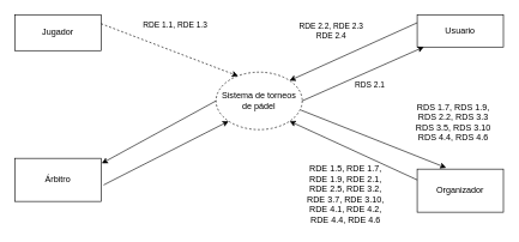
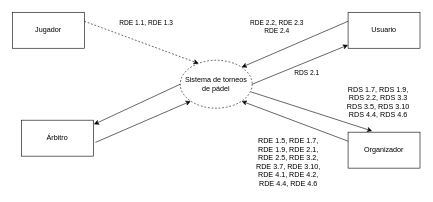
  <mxCell id="0" />
  <mxCell id="1" parent="0" />
- <mxCell id="2" value="Jugador" style="rounded=0;whiteSpace=wrap;html=1;" parent="1" vertex="1"><mxGeometry x="20" y="20" width="120" height="50" as="geometry" /></mxCell>
+ <mxCell id="2" value="Jugador" style="rounded=0;whiteSpace=wrap;html=1;" parent="1" vertex="1"><mxGeometry x="20" y="20" width="120" height="60" as="geometry" /></mxCell>
  <mxCell id="3" value="Sistema de torneos de pádel" style="ellipse;whiteSpace=wrap;html=1;dashed=1;" parent="1" vertex="1"><mxGeometry x="300" y="100" width="120" height="80" as="geometry" /></mxCell>
  <mxCell id="4" value="RDE 1.1, RDE 1.3" style="endArrow=classic;html=1;exitX=1;exitY=0.25;exitDx=0;exitDy=0;entryX=0.256;entryY=0.067;entryDx=0;entryDy=0;entryPerimeter=0;dashed=1;" parent="1" source="2" target="3" edge="1"><mxGeometry x="-0.05" y="34" width="50" height="50" relative="1" as="geometry"><mxPoint x="330" y="230" as="sourcePoint" /><mxPoint x="380" y="180" as="targetPoint" /><Array as="points" /><mxPoint as="offset" /></mxGeometry></mxCell>
- <mxCell id="5" value="Árbitro" style="rounded=0;whiteSpace=wrap;html=1;" parent="1" vertex="1"><mxGeometry x="20" y="220" width="120" height="60" as="geometry" /></mxCell>
- <mxCell id="6" value="Usuario" style="rounded=0;whiteSpace=wrap;html=1;" parent="1" vertex="1"><mxGeometry x="580" y="20" width="120" height="45" as="geometry" /></mxCell>
- <mxCell id="7" value="Organizador" style="rounded=0;whiteSpace=wrap;html=1;" parent="1" vertex="1"><mxGeometry x="580" y="235" width="120" height="60" as="geometry" /></mxCell>
+ <mxCell id="5" value="Árbitro" style="rounded=0;whiteSpace=wrap;html=1;" parent="1" vertex="1"><mxGeometry x="35" y="200" width="120" height="60" as="geometry" /></mxCell>
+ <mxCell id="6" value="Usuario" style="rounded=0;whiteSpace=wrap;html=1;" parent="1" vertex="1"><mxGeometry x="580" y="20" width="120" height="60" as="geometry" /></mxCell>
+ <mxCell id="7" value="Organizador" style="rounded=0;whiteSpace=wrap;html=1;" parent="1" vertex="1"><mxGeometry x="580" y="220" width="120" height="60" as="geometry" /></mxCell>
  <mxCell id="8" value="" style="endArrow=classic;html=1;exitX=0;exitY=0.25;exitDx=0;exitDy=0;entryX=1;entryY=1;entryDx=0;entryDy=0;" parent="1" source="7" target="3" edge="1"><mxGeometry width="50" height="50" relative="1" as="geometry"><mxPoint x="330" y="200" as="sourcePoint" /><mxPoint x="380" y="150" as="targetPoint" /></mxGeometry></mxCell>
  <mxCell id="9" value="RDE 1.5, RDE 1.7, &lt;br&gt;RDE 1.9, RDE 2.1,&lt;br&gt;&lt;div&gt;RDE 2.5, RDE 3.2,&lt;/div&gt;&lt;div&gt; RDE 3.7, RDE 3.10,&lt;/div&gt;&lt;div&gt; RDE 4.1, RDE 4.2,&lt;/div&gt;&lt;div&gt;RDE 4.4, RDE 4.6&lt;/div&gt;" style="text;html=1;align=center;verticalAlign=middle;resizable=0;points=[];autosize=1;" parent="1" vertex="1"><mxGeometry x="420" y="225" width="120" height="90" as="geometry" /></mxCell>
  <mxCell id="10" value="" style="endArrow=classic;html=1;exitX=1.029;exitY=0.618;exitDx=0;exitDy=0;exitPerimeter=0;entryX=0;entryY=1;entryDx=0;entryDy=0;" parent="1" source="5" target="3" edge="1"><mxGeometry width="50" height="50" relative="1" as="geometry"><mxPoint x="330" y="200" as="sourcePoint" /><mxPoint x="380" y="150" as="targetPoint" /></mxGeometry></mxCell>
  <mxCell id="11" value="" style="endArrow=classic;html=1;exitX=0.985;exitY=0.661;exitDx=0;exitDy=0;exitPerimeter=0;entryX=0.336;entryY=-0.031;entryDx=0;entryDy=0;entryPerimeter=0;" parent="1" source="3" target="7" edge="1"><mxGeometry width="50" height="50" relative="1" as="geometry"><mxPoint x="330" y="190" as="sourcePoint" /><mxPoint x="380" y="140" as="targetPoint" /></mxGeometry></mxCell>
  <mxCell id="12" value="RDS 1.7, RDS 1.9, &lt;br&gt;&lt;div&gt;RDS 2.2, RDS 3.3&lt;/div&gt;&lt;div&gt;RDS 3.5, RDS 3.10&lt;br&gt;&lt;/div&gt;RDS 4.4, RDS 4.6" style="text;html=1;align=center;verticalAlign=middle;resizable=0;points=[];autosize=1;" parent="1" vertex="1"><mxGeometry x="570" y="140" width="120" height="60" as="geometry" /></mxCell>
  <mxCell id="13" value="" style="endArrow=classic;html=1;entryX=1;entryY=0;entryDx=0;entryDy=0;exitX=0;exitY=0.25;exitDx=0;exitDy=0;" parent="1" source="6" target="3" edge="1"><mxGeometry width="50" height="50" relative="1" as="geometry"><mxPoint x="330" y="260" as="sourcePoint" /><mxPoint x="380" y="210" as="targetPoint" /></mxGeometry></mxCell>
  <mxCell id="14" value="RDE 2.2, RDE 2.3&lt;br&gt;RDE 2.4" style="edgeLabel;html=1;align=center;verticalAlign=middle;resizable=0;points=[];" parent="13" vertex="1" connectable="0"><mxGeometry x="0.16" y="-1" relative="1" as="geometry"><mxPoint x="-16.71" y="-34.84" as="offset" /></mxGeometry></mxCell>
  <mxCell id="15" value="" style="endArrow=classic;html=1;exitX=1;exitY=0.5;exitDx=0;exitDy=0;" parent="1" source="3" target="6" edge="1"><mxGeometry width="50" height="50" relative="1" as="geometry"><mxPoint x="330" y="360" as="sourcePoint" /><mxPoint x="380" y="310" as="targetPoint" /></mxGeometry></mxCell>
  <mxCell id="16" value="RDS 2.1" style="edgeLabel;html=1;align=center;verticalAlign=middle;resizable=0;points=[];" parent="15" vertex="1" connectable="0"><mxGeometry x="-0.195" y="-3" relative="1" as="geometry"><mxPoint x="24.08" y="3.73" as="offset" /></mxGeometry></mxCell>
  <mxCell id="17" value="" style="endArrow=classic;html=1;entryX=1.008;entryY=0.117;entryDx=0;entryDy=0;entryPerimeter=0;exitX=0;exitY=0.5;exitDx=0;exitDy=0;" edge="1" parent="1" source="3" target="5"><mxGeometry width="50" height="50" relative="1" as="geometry"><mxPoint x="250" y="190" as="sourcePoint" /><mxPoint x="300" y="140" as="targetPoint" /></mxGeometry></mxCell>
